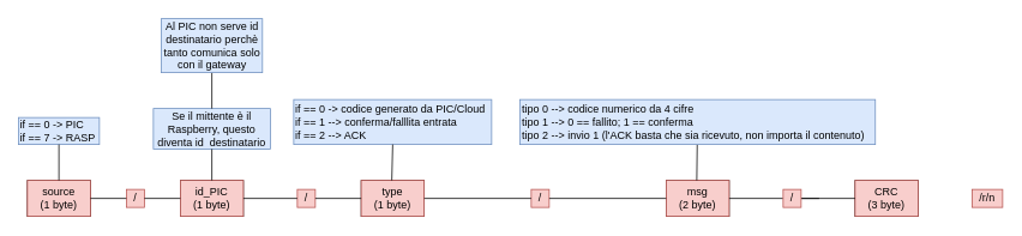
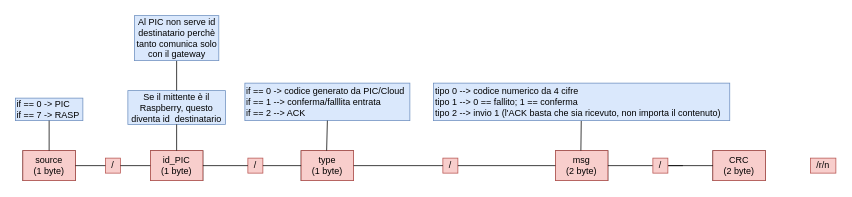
  <mxCell id="0" />
  <mxCell id="1" parent="0" />
  <mxCell id="2" value="" style="rounded=0;whiteSpace=wrap;html=1;" vertex="1" parent="1"><mxGeometry x="30" y="200" width="70" height="40" as="geometry" /></mxCell>
  <mxCell id="3" value="source&lt;br&gt;(1 byte)" style="text;html=1;strokeColor=#b85450;fillColor=#f8cecc;align=center;verticalAlign=middle;whiteSpace=wrap;rounded=0;" vertex="1" parent="1"><mxGeometry x="30" y="200" width="70" height="40" as="geometry" /></mxCell>
  <mxCell id="4" value="if == 0 -&amp;gt; PIC&lt;br&gt;if == 7 -&amp;gt; RASP" style="text;html=1;align=left;verticalAlign=middle;whiteSpace=wrap;rounded=0;strokeColor=#6c8ebf;fillColor=#dae8fc;" vertex="1" parent="1"><mxGeometry x="20" y="130" width="90" height="30" as="geometry" /></mxCell>
  <mxCell id="5" value="" style="endArrow=none;html=1;rounded=0;exitX=0.5;exitY=1;exitDx=0;exitDy=0;entryX=0.5;entryY=0;entryDx=0;entryDy=0;" edge="1" parent="1" source="4" target="3"><mxGeometry width="50" height="50" relative="1" as="geometry"><mxPoint x="380" y="390" as="sourcePoint" /><mxPoint x="430" y="340" as="targetPoint" /></mxGeometry></mxCell>
  <mxCell id="6" value="/" style="text;html=1;strokeColor=#b85450;fillColor=#f8cecc;align=center;verticalAlign=middle;whiteSpace=wrap;rounded=0;" vertex="1" parent="1"><mxGeometry x="140" y="210" width="20" height="20" as="geometry" /></mxCell>
  <mxCell id="7" value="" style="endArrow=none;html=1;rounded=0;exitX=1;exitY=0.5;exitDx=0;exitDy=0;entryX=0;entryY=0.5;entryDx=0;entryDy=0;" edge="1" parent="1" source="3" target="6"><mxGeometry width="50" height="50" relative="1" as="geometry"><mxPoint x="380" y="390" as="sourcePoint" /><mxPoint x="430" y="340" as="targetPoint" /></mxGeometry></mxCell>
  <mxCell id="8" value="" style="rounded=0;whiteSpace=wrap;html=1;" vertex="1" parent="1"><mxGeometry x="200" y="200" width="70" height="40" as="geometry" /></mxCell>
  <mxCell id="9" value="id_PIC&lt;br&gt;(1 byte)" style="text;html=1;strokeColor=#b85450;fillColor=#f8cecc;align=center;verticalAlign=middle;whiteSpace=wrap;rounded=0;" vertex="1" parent="1"><mxGeometry x="200" y="200" width="70" height="40" as="geometry" /></mxCell>
  <mxCell id="10" value="" style="endArrow=none;html=1;rounded=0;exitX=1;exitY=0.5;exitDx=0;exitDy=0;entryX=0;entryY=0.5;entryDx=0;entryDy=0;" edge="1" parent="1" source="6" target="9"><mxGeometry width="50" height="50" relative="1" as="geometry"><mxPoint x="380" y="390" as="sourcePoint" /><mxPoint x="430" y="340" as="targetPoint" /></mxGeometry></mxCell>
  <mxCell id="11" value="Se il mittente è il Raspberry, questo diventa id&amp;nbsp; destinatario" style="text;html=1;strokeColor=#6c8ebf;fillColor=#dae8fc;align=center;verticalAlign=middle;whiteSpace=wrap;rounded=0;" vertex="1" parent="1"><mxGeometry x="170" y="120" width="130" height="45" as="geometry" /></mxCell>
  <mxCell id="12" value="" style="endArrow=none;html=1;rounded=0;exitX=0.5;exitY=0;exitDx=0;exitDy=0;entryX=0.5;entryY=1;entryDx=0;entryDy=0;" edge="1" parent="1" source="9" target="11"><mxGeometry width="50" height="50" relative="1" as="geometry"><mxPoint x="380" y="390" as="sourcePoint" /><mxPoint x="430" y="340" as="targetPoint" /></mxGeometry></mxCell>
  <mxCell id="13" value="/" style="text;html=1;strokeColor=#b85450;fillColor=#f8cecc;align=center;verticalAlign=middle;whiteSpace=wrap;rounded=0;" vertex="1" parent="1"><mxGeometry x="330" y="210" width="20" height="20" as="geometry" /></mxCell>
  <mxCell id="14" value="" style="endArrow=none;html=1;rounded=0;exitX=1;exitY=0.5;exitDx=0;exitDy=0;entryX=0;entryY=0.5;entryDx=0;entryDy=0;" edge="1" parent="1" target="13"><mxGeometry width="50" height="50" relative="1" as="geometry"><mxPoint x="270" y="220" as="sourcePoint" /><mxPoint x="600" y="340" as="targetPoint" /></mxGeometry></mxCell>
  <mxCell id="15" value="" style="rounded=0;whiteSpace=wrap;html=1;" vertex="1" parent="1"><mxGeometry x="401" y="200" width="70" height="40" as="geometry" /></mxCell>
  <mxCell id="16" value="type&lt;br&gt;(1 byte)" style="text;html=1;strokeColor=#b85450;fillColor=#f8cecc;align=center;verticalAlign=middle;whiteSpace=wrap;rounded=0;" vertex="1" parent="1"><mxGeometry x="401" y="200" width="70" height="40" as="geometry" /></mxCell>
  <mxCell id="17" value="" style="endArrow=none;html=1;rounded=0;exitX=1;exitY=0.5;exitDx=0;exitDy=0;entryX=0;entryY=0.5;entryDx=0;entryDy=0;" edge="1" parent="1" source="13" target="16"><mxGeometry width="50" height="50" relative="1" as="geometry"><mxPoint x="581" y="390" as="sourcePoint" /><mxPoint x="631" y="340" as="targetPoint" /></mxGeometry></mxCell>
  <mxCell id="18" value="if == 0 -&amp;gt; codice generato da PIC/Cloud&lt;br&gt;if == 1 --&amp;gt; conferma/falllita entrata&lt;br&gt;if == 2 --&amp;gt; ACK" style="text;html=1;align=left;verticalAlign=middle;whiteSpace=wrap;rounded=0;strokeColor=#6c8ebf;fillColor=#dae8fc;" vertex="1" parent="1"><mxGeometry x="326" y="110" width="220" height="50" as="geometry" /></mxCell>
  <mxCell id="19" value="" style="endArrow=none;html=1;rounded=0;exitX=0.5;exitY=1;exitDx=0;exitDy=0;entryX=0.5;entryY=0;entryDx=0;entryDy=0;" edge="1" parent="1" source="18"><mxGeometry width="50" height="50" relative="1" as="geometry"><mxPoint x="750" y="390" as="sourcePoint" /><mxPoint x="435" y="200" as="targetPoint" /></mxGeometry></mxCell>
  <mxCell id="20" value="/" style="text;html=1;strokeColor=#b85450;fillColor=#f8cecc;align=center;verticalAlign=middle;whiteSpace=wrap;rounded=0;" vertex="1" parent="1"><mxGeometry x="590" y="210" width="20" height="20" as="geometry" /></mxCell>
  <mxCell id="21" value="" style="endArrow=none;html=1;rounded=0;exitX=1;exitY=0.5;exitDx=0;exitDy=0;entryX=0;entryY=0.5;entryDx=0;entryDy=0;" edge="1" parent="1" target="20"><mxGeometry width="50" height="50" relative="1" as="geometry"><mxPoint x="471" y="220" as="sourcePoint" /><mxPoint x="801" y="340" as="targetPoint" /></mxGeometry></mxCell>
  <mxCell id="22" value="" style="rounded=0;whiteSpace=wrap;html=1;" vertex="1" parent="1"><mxGeometry x="740" y="200" width="70" height="40" as="geometry" /></mxCell>
  <mxCell id="23" value="msg&lt;br&gt;(2 byte)" style="text;html=1;strokeColor=#b85450;fillColor=#f8cecc;align=center;verticalAlign=middle;whiteSpace=wrap;rounded=0;" vertex="1" parent="1"><mxGeometry x="740" y="200" width="70" height="40" as="geometry" /></mxCell>
  <mxCell id="24" value="" style="endArrow=none;html=1;rounded=0;exitX=1;exitY=0.5;exitDx=0;exitDy=0;entryX=0;entryY=0.5;entryDx=0;entryDy=0;" edge="1" parent="1" source="20" target="23"><mxGeometry width="50" height="50" relative="1" as="geometry"><mxPoint x="782" y="390" as="sourcePoint" /><mxPoint x="832" y="340" as="targetPoint" /></mxGeometry></mxCell>
  <mxCell id="25" value="" style="endArrow=none;html=1;rounded=0;exitX=0.5;exitY=1;exitDx=0;exitDy=0;entryX=0.5;entryY=0;entryDx=0;entryDy=0;" edge="1" parent="1"><mxGeometry width="50" height="50" relative="1" as="geometry"><mxPoint x="774.5" y="160" as="sourcePoint" /><mxPoint x="774" y="200" as="targetPoint" /></mxGeometry></mxCell>
  <mxCell id="26" value="" style="endArrow=none;html=1;rounded=0;exitX=0.5;exitY=0;exitDx=0;exitDy=0;entryX=0.5;entryY=1;entryDx=0;entryDy=0;entryPerimeter=0;" edge="1" parent="1" source="11" target="27"><mxGeometry width="50" height="50" relative="1" as="geometry"><mxPoint x="380" y="390" as="sourcePoint" /><mxPoint x="235" y="46.8" as="targetPoint" /></mxGeometry></mxCell>
  <mxCell id="27" value="Al PIC non serve id destinatario perchè tanto comunica solo con il gateway" style="text;html=1;strokeColor=#6c8ebf;fillColor=#dae8fc;align=center;verticalAlign=middle;whiteSpace=wrap;rounded=0;" vertex="1" parent="1"><mxGeometry x="178.75" y="20" width="112.5" height="60" as="geometry" /></mxCell>
  <mxCell id="28" value="tipo 0 --&amp;gt; codice numerico da 4 cifre&lt;br&gt;tipo 1 --&amp;gt; 0 == fallito; 1 == conferma&lt;br&gt;tipo 2 --&amp;gt; invio 1 (l'ACK basta che sia ricevuto, non importa il contenuto)" style="text;html=1;align=left;verticalAlign=middle;whiteSpace=wrap;rounded=0;strokeColor=#6c8ebf;fillColor=#dae8fc;" vertex="1" parent="1"><mxGeometry x="577.5" y="110" width="395" height="50" as="geometry" /></mxCell>
  <mxCell id="29" value="/r/n" style="text;html=1;strokeColor=#b85450;fillColor=#f8cecc;align=center;verticalAlign=middle;whiteSpace=wrap;rounded=0;" vertex="1" parent="1"><mxGeometry x="1080" y="210" width="34" height="20" as="geometry" /></mxCell>
  <mxCell id="30" value="" style="endArrow=none;html=1;rounded=0;exitX=1;exitY=0.5;exitDx=0;exitDy=0;" edge="1" parent="1" source="35"><mxGeometry width="50" height="50" relative="1" as="geometry"><mxPoint x="810" y="220" as="sourcePoint" /><mxPoint x="910" y="220" as="targetPoint" /></mxGeometry></mxCell>
  <mxCell id="31" value="" style="rounded=0;whiteSpace=wrap;html=1;" vertex="1" parent="1"><mxGeometry x="950" y="200" width="70" height="40" as="geometry" /></mxCell>
- <mxCell id="32" value="CRC&lt;br&gt;(3 byte)" style="text;html=1;strokeColor=#b85450;fillColor=#f8cecc;align=center;verticalAlign=middle;whiteSpace=wrap;rounded=0;" vertex="1" parent="1"><mxGeometry x="950" y="200" width="70" height="40" as="geometry" /></mxCell>
+ <mxCell id="32" value="CRC&lt;br&gt;(2 byte)" style="text;html=1;strokeColor=#b85450;fillColor=#f8cecc;align=center;verticalAlign=middle;whiteSpace=wrap;rounded=0;" vertex="1" parent="1"><mxGeometry x="950" y="200" width="70" height="40" as="geometry" /></mxCell>
  <mxCell id="33" value="" style="endArrow=none;html=1;rounded=0;exitX=1;exitY=0.5;exitDx=0;exitDy=0;entryX=0;entryY=0.5;entryDx=0;entryDy=0;" edge="1" parent="1" source="35" target="32"><mxGeometry width="50" height="50" relative="1" as="geometry"><mxPoint x="1121" y="390" as="sourcePoint" /><mxPoint x="1171" y="340" as="targetPoint" /></mxGeometry></mxCell>
  <mxCell id="34" value="" style="endArrow=none;html=1;rounded=0;exitX=1;exitY=0.5;exitDx=0;exitDy=0;" edge="1" parent="1" target="35"><mxGeometry width="50" height="50" relative="1" as="geometry"><mxPoint x="810" y="220" as="sourcePoint" /><mxPoint x="910" y="220" as="targetPoint" /></mxGeometry></mxCell>
  <mxCell id="35" value="/" style="text;html=1;strokeColor=#b85450;fillColor=#f8cecc;align=center;verticalAlign=middle;whiteSpace=wrap;rounded=0;" vertex="1" parent="1"><mxGeometry x="870" y="210" width="20" height="20" as="geometry" /></mxCell>
